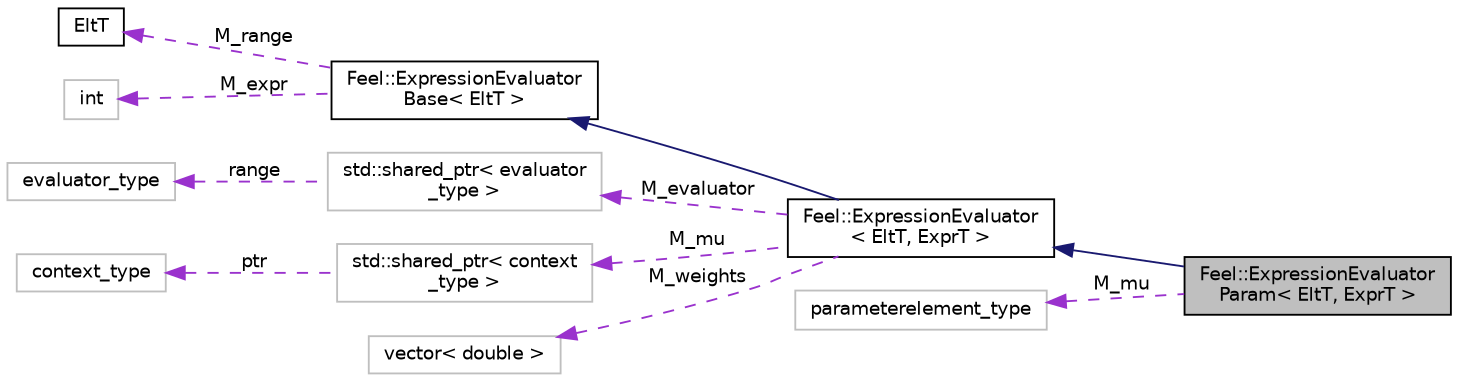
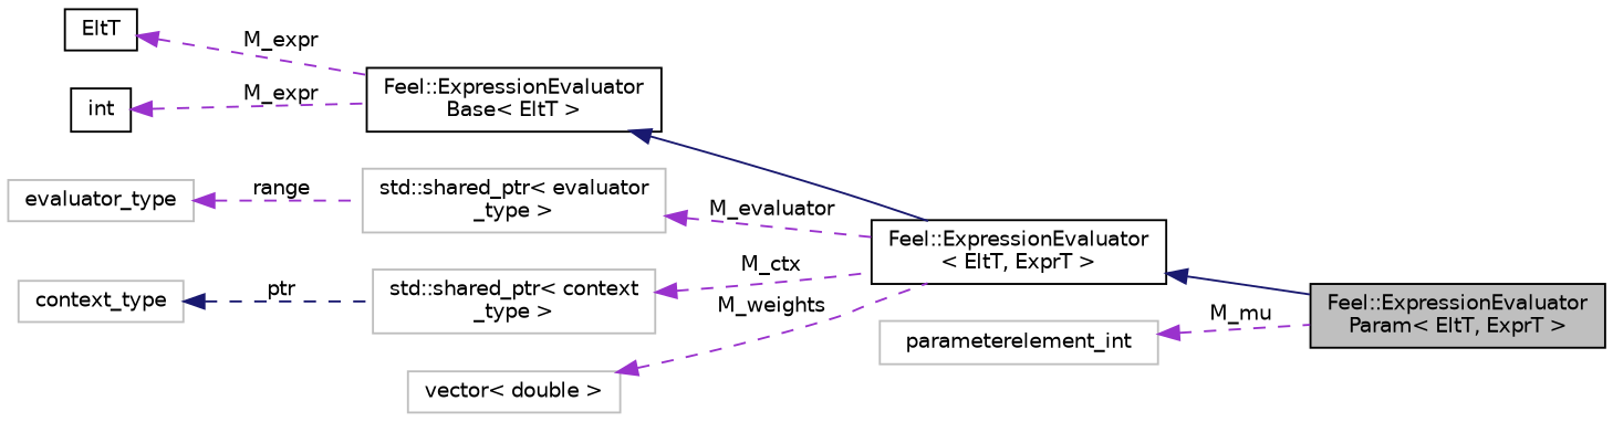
  digraph {
    rankdir=LR
    node [color=grey75 fillcolor=white fontname=Helvetica fontsize=10 shape=record style=filled]
    edge [color=darkorchid3 dir=back fontname=Helvetica fontsize=10 labelfontname=Helvetica labelfontsize=10 style=dashed]
    n1 [color=black fillcolor=grey75 fontcolor=black height=0.2 label="Feel::ExpressionEvaluator\lParam\< EltT, ExprT \>" width=0.4]
    n2 [color=black height=0.2 label="Feel::ExpressionEvaluator\l\< EltT, ExprT \>" width=0.4]
    n3 [color=black height=0.2 label="Feel::ExpressionEvaluator\lBase\< EltT \>" width=0.4]
    n4 [color=black height=0.2 label=EltT width=0.4]
-   n5 [height=0.2 label=int width=0.4]
+   n5 [color=black height=0.2 label=int width=0.4]
    n6 [height=0.2 label="std::shared_ptr\< evaluator\l_type \>" width=0.4]
    n7 [height=0.2 label=evaluator_type width=0.4]
    n8 [height=0.2 label="std::shared_ptr\< context\l_type \>" width=0.4]
    n9 [height=0.2 label=context_type width=0.4]
    n10 [height=0.2 label="vector\< double \>" width=0.4]
-   n11 [height=0.2 label=parameterelement_type width=0.4]
+   n11 [height=0.2 label=parameterelement_int width=0.4]
    n2 -> n1 [color=midnightblue style=solid]
    n3 -> n2 [color=midnightblue style=solid]
-   n4 -> n3 [label=" M_range"]
+   n4 -> n3 [label=" M_expr"]
    n5 -> n3 [label=" M_expr"]
    n6 -> n2 [label=" M_evaluator"]
    n7 -> n6 [label=" range"]
-   n8 -> n2 [label=" M_mu"]
-   n9 -> n8 [label=" ptr"]
+   n8 -> n2 [label=" M_ctx"]
+   n9 -> n8 [color=midnightblue label=" ptr"]
    n10 -> n2 [label=" M_weights"]
    n11 -> n1 [label=" M_mu"]
  }
